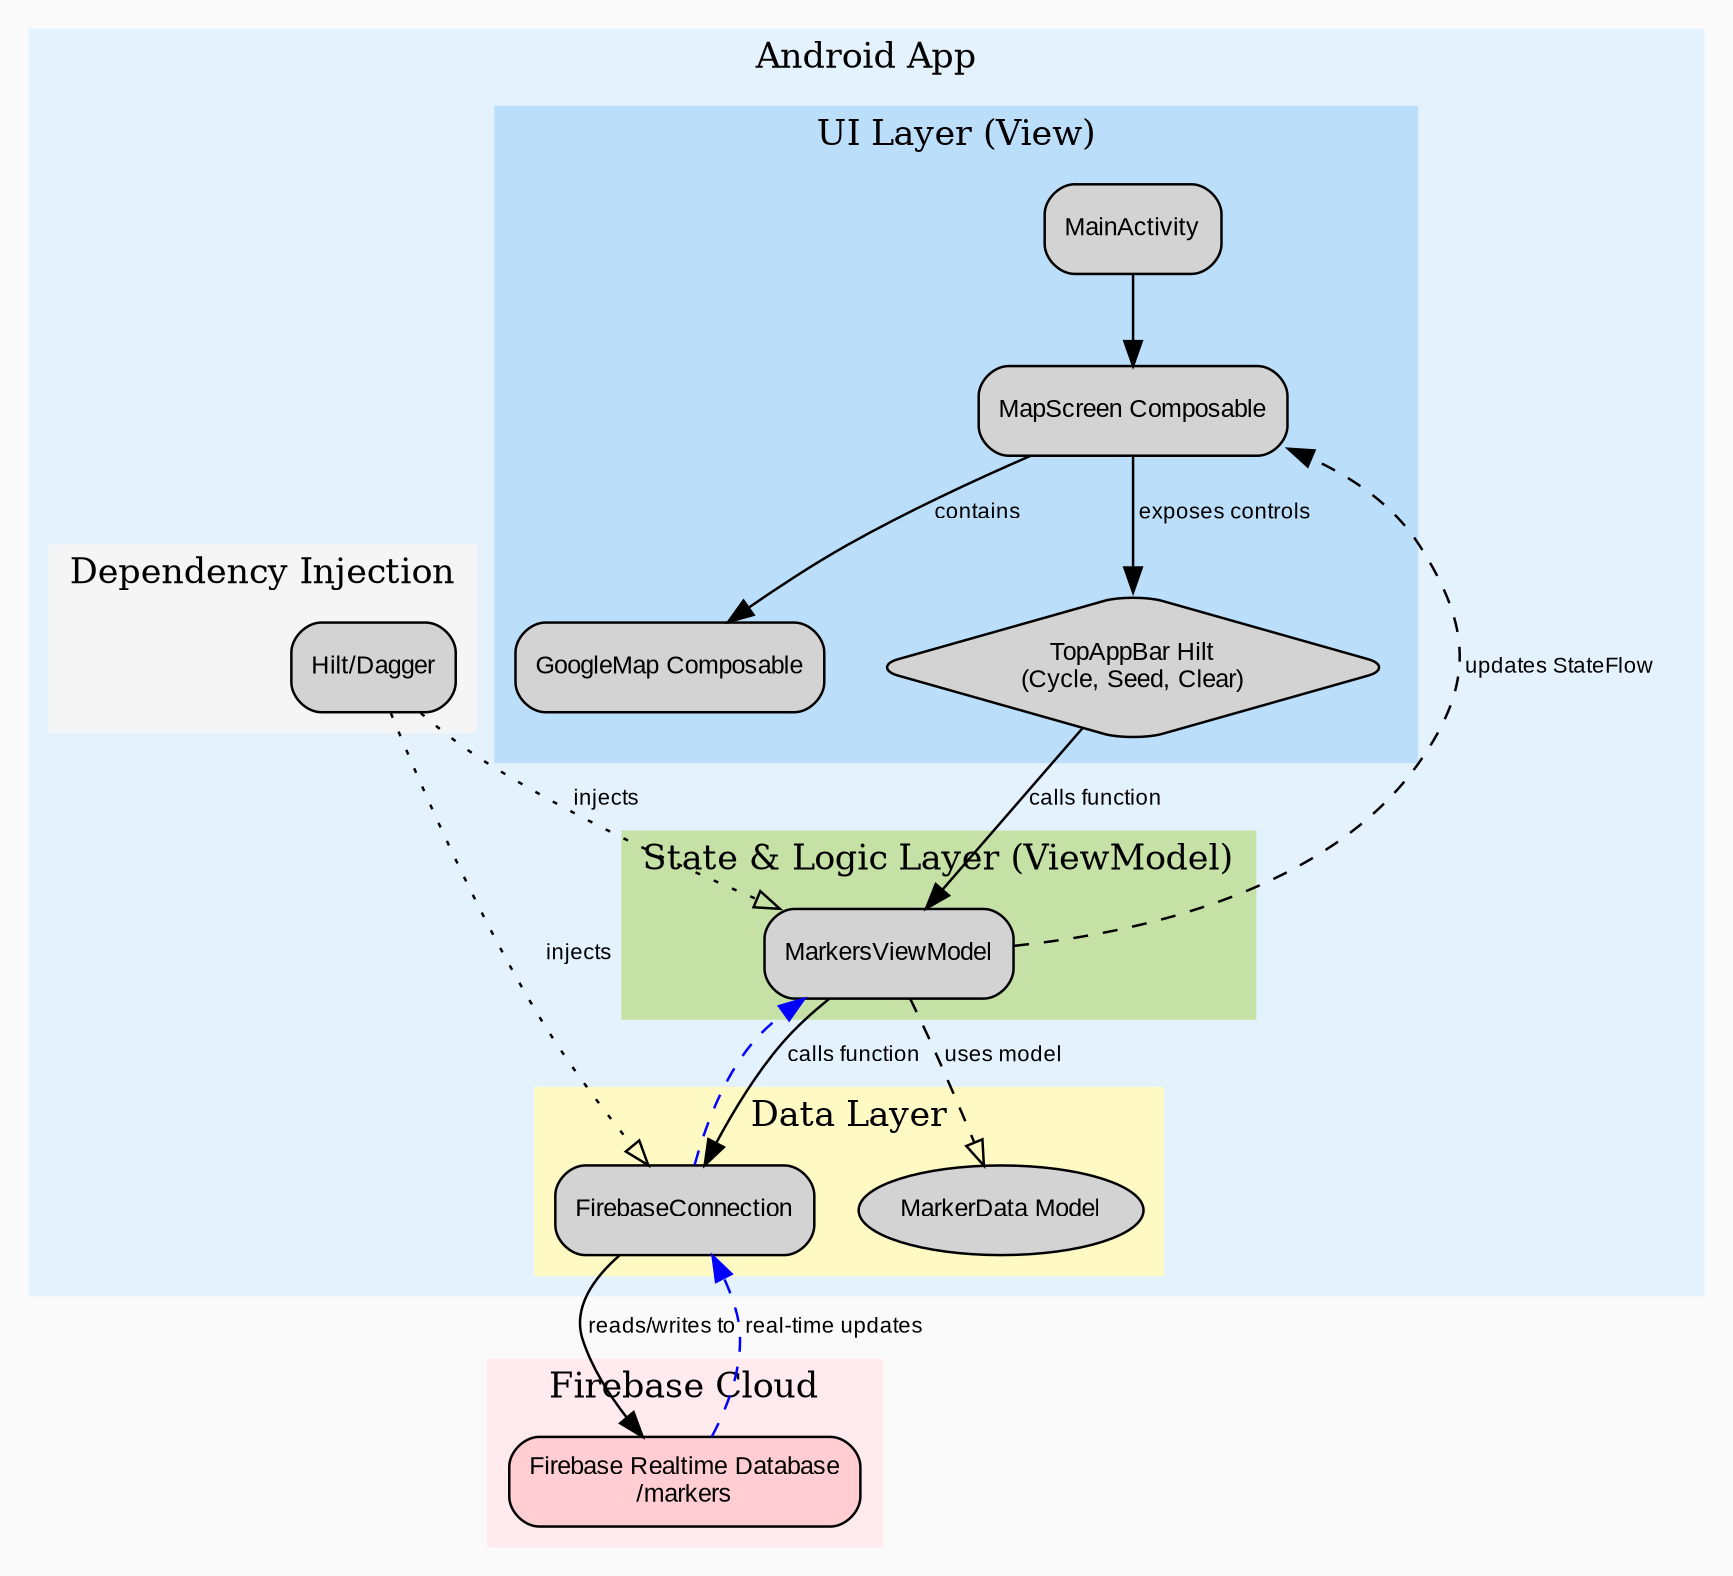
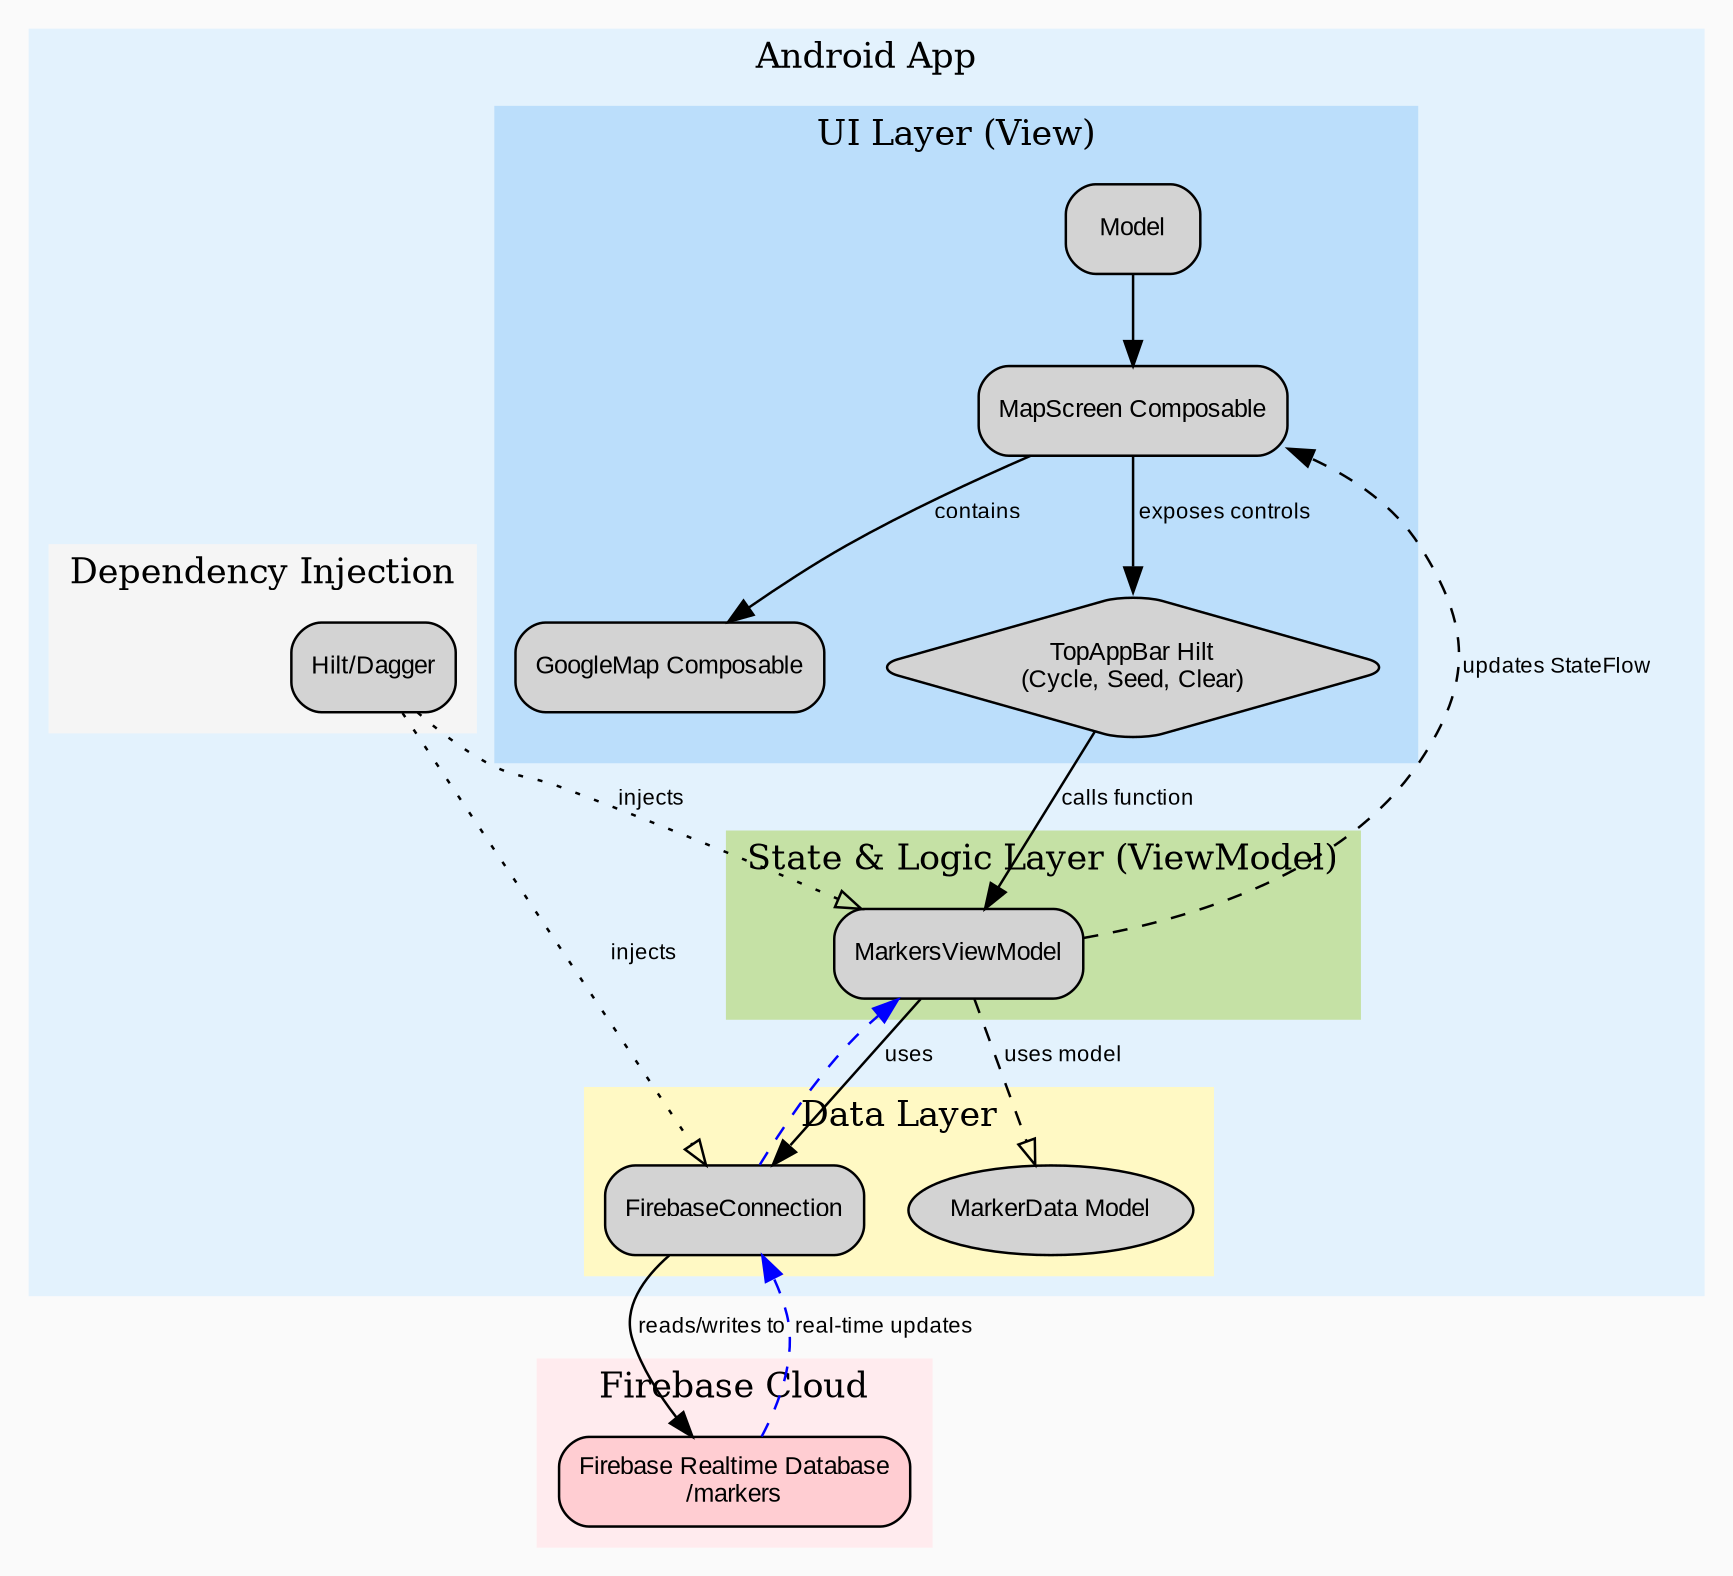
  digraph {
    bgcolor="#fafafa"
    node [fontname=Arial fontsize=10 shape=box style="rounded,filled"]
    edge [fontname=Arial fontsize=9]
-   n1 [label=MainActivity]
+   n1 [label=Model]
    n2 [label="MapScreen Composable"]
    n3 [label="TopAppBar Hilt\n(Cycle, Seed, Clear)" shape=diamond]
    n4 [label="GoogleMap Composable"]
    n5 [label=MarkersViewModel]
    n6 [label=FirebaseConnection]
    n7 [label="MarkerData Model" shape=ellipse]
    n8 [label="Hilt/Dagger"]
    n9 [fillcolor="#FFCDD2" label="Firebase Realtime Database\n/markers"]
    subgraph cluster_1 {
      color="#E3F2FD"
      label="Android App"
      style=filled
      subgraph cluster_2 {
        color="#BBDEFB"
        label="UI Layer (View)"
        style=filled
        n1
        n2
        n3
        n4
      }
      subgraph cluster_3 {
        color="#C5E1A5"
        label="State & Logic Layer (ViewModel)"
        style=filled
        n5
      }
      subgraph cluster_4 {
        color="#FFF9C4"
        label="Data Layer"
        style=filled
        n6
        n7
      }
      subgraph cluster_5 {
        color="#F5F5F5"
        label="Dependency Injection"
        style=filled
        n8
      }
    }
    subgraph cluster_6 {
      color="#FFEBEE"
      label="Firebase Cloud"
      style=filled
      n9
    }
    n1 -> n2
    n2 -> n3 [label=" exposes controls"]
    n2 -> n4 [label=" contains"]
    n3 -> n5 [label=" calls function"]
    n5 -> n2 [color=black label=" updates StateFlow" style=dashed]
-   n5 -> n6 [label=" calls function"]
+   n5 -> n6 [label=" uses"]
    n5 -> n7 [arrowhead=empty label=" uses model" style=dashed]
    n6 -> n5 [color=blue style=dashed]
    n6 -> n9 [label=" reads/writes to"]
    n8 -> n5 [arrowhead=empty label=" injects" style=dotted]
    n8 -> n6 [arrowhead=empty label=" injects" style=dotted]
    n9 -> n6 [color=blue label=" real-time updates" style=dashed]
  }
